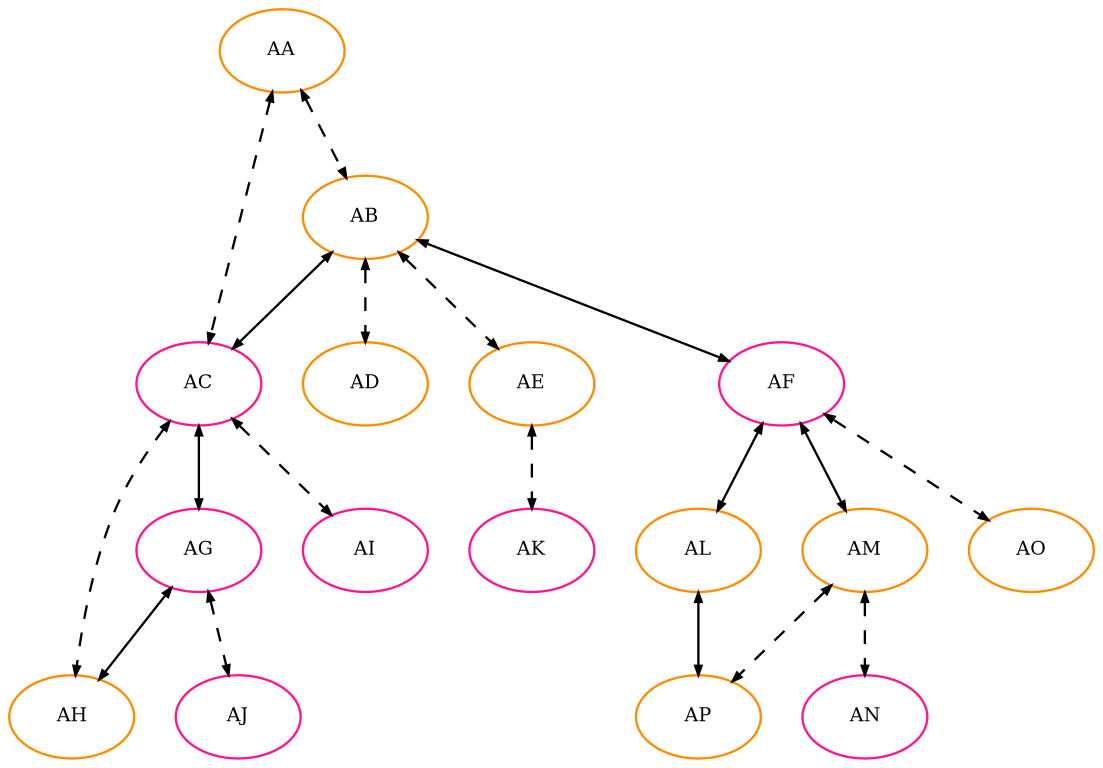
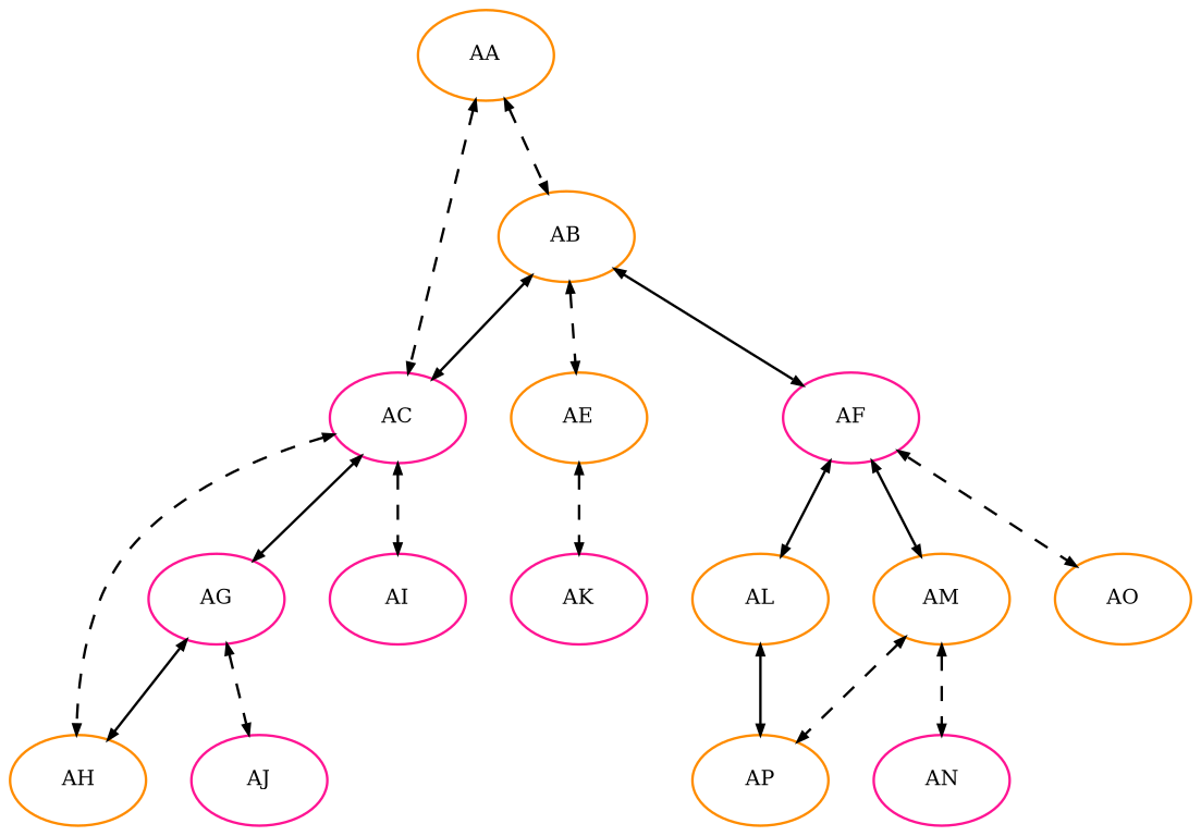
  digraph {
    splines=true
    node [color=darkorange fontsize=8 margin="0.07,0.02"]
    edge [arrowsize=0.4 dir=both style=dashed]
    AA
    AB
    AC [color=deeppink]
-   AD
    AE
    AF [color=deeppink]
    AG [color=deeppink]
    AH
    AI [color=deeppink]
    AK [color=deeppink]
    AL
    AM
    AO
    AJ [color=deeppink]
    AP
    AN [color=deeppink]
    AA -> AB
    AA -> AC
    AB -> AC [style=solid]
-   AB -> AD
    AB -> AE
    AB -> AF [style=solid]
    AC -> AG [style=solid]
    AC -> AH
    AC -> AI
    AE -> AK
    AF -> AL [style=solid]
    AF -> AM [style=solid]
    AF -> AO
    AG -> AH [style=solid]
    AG -> AJ
    AL -> AP [style=solid]
    AM -> AP
    AM -> AN
  }
